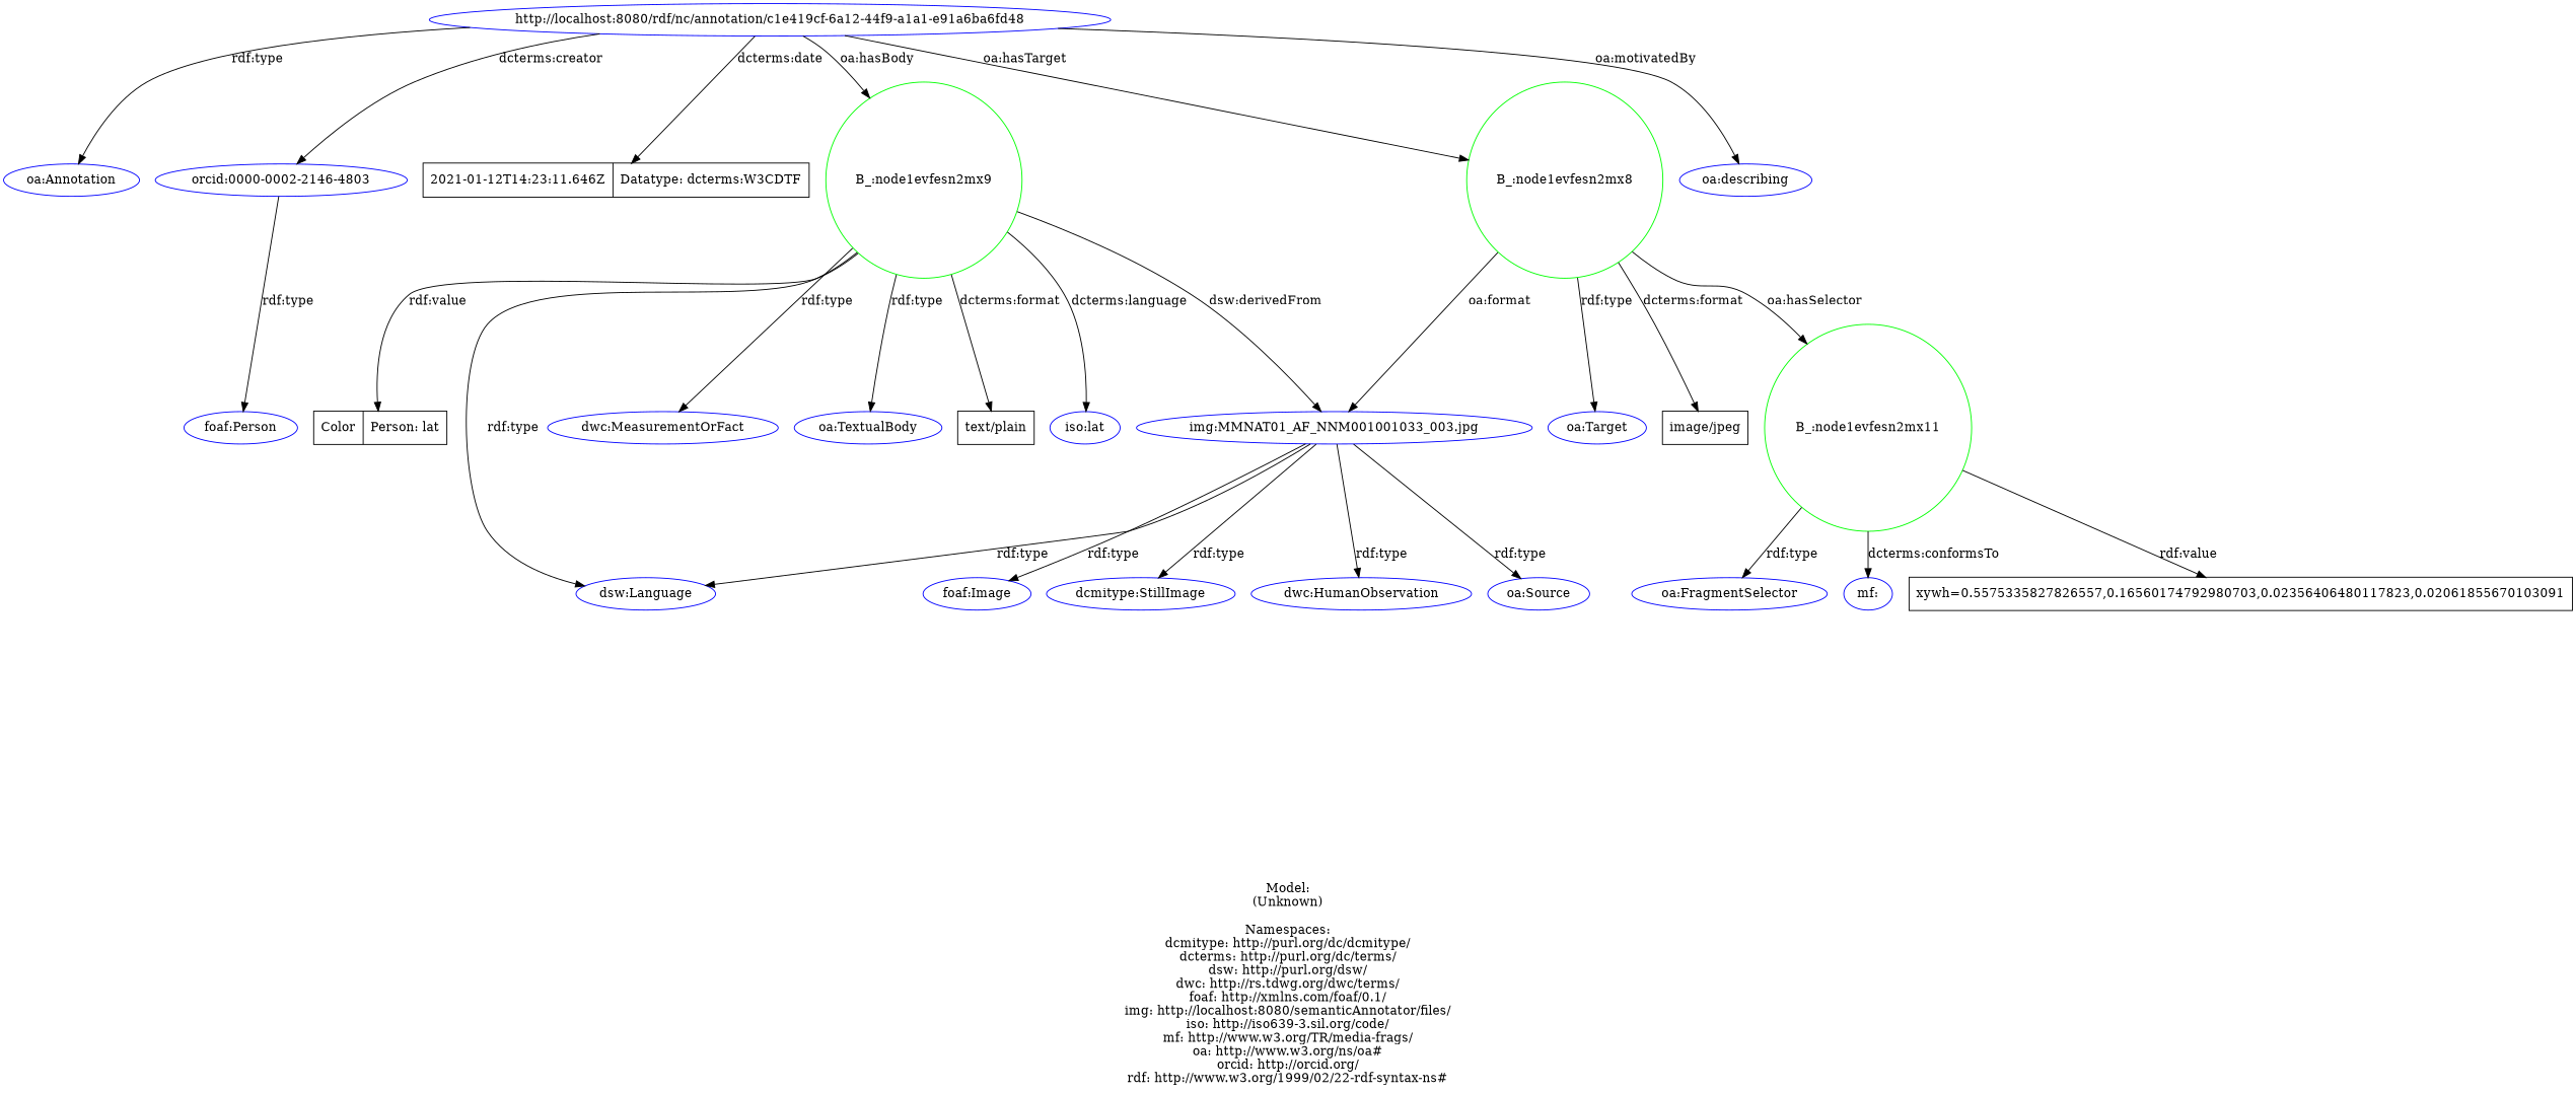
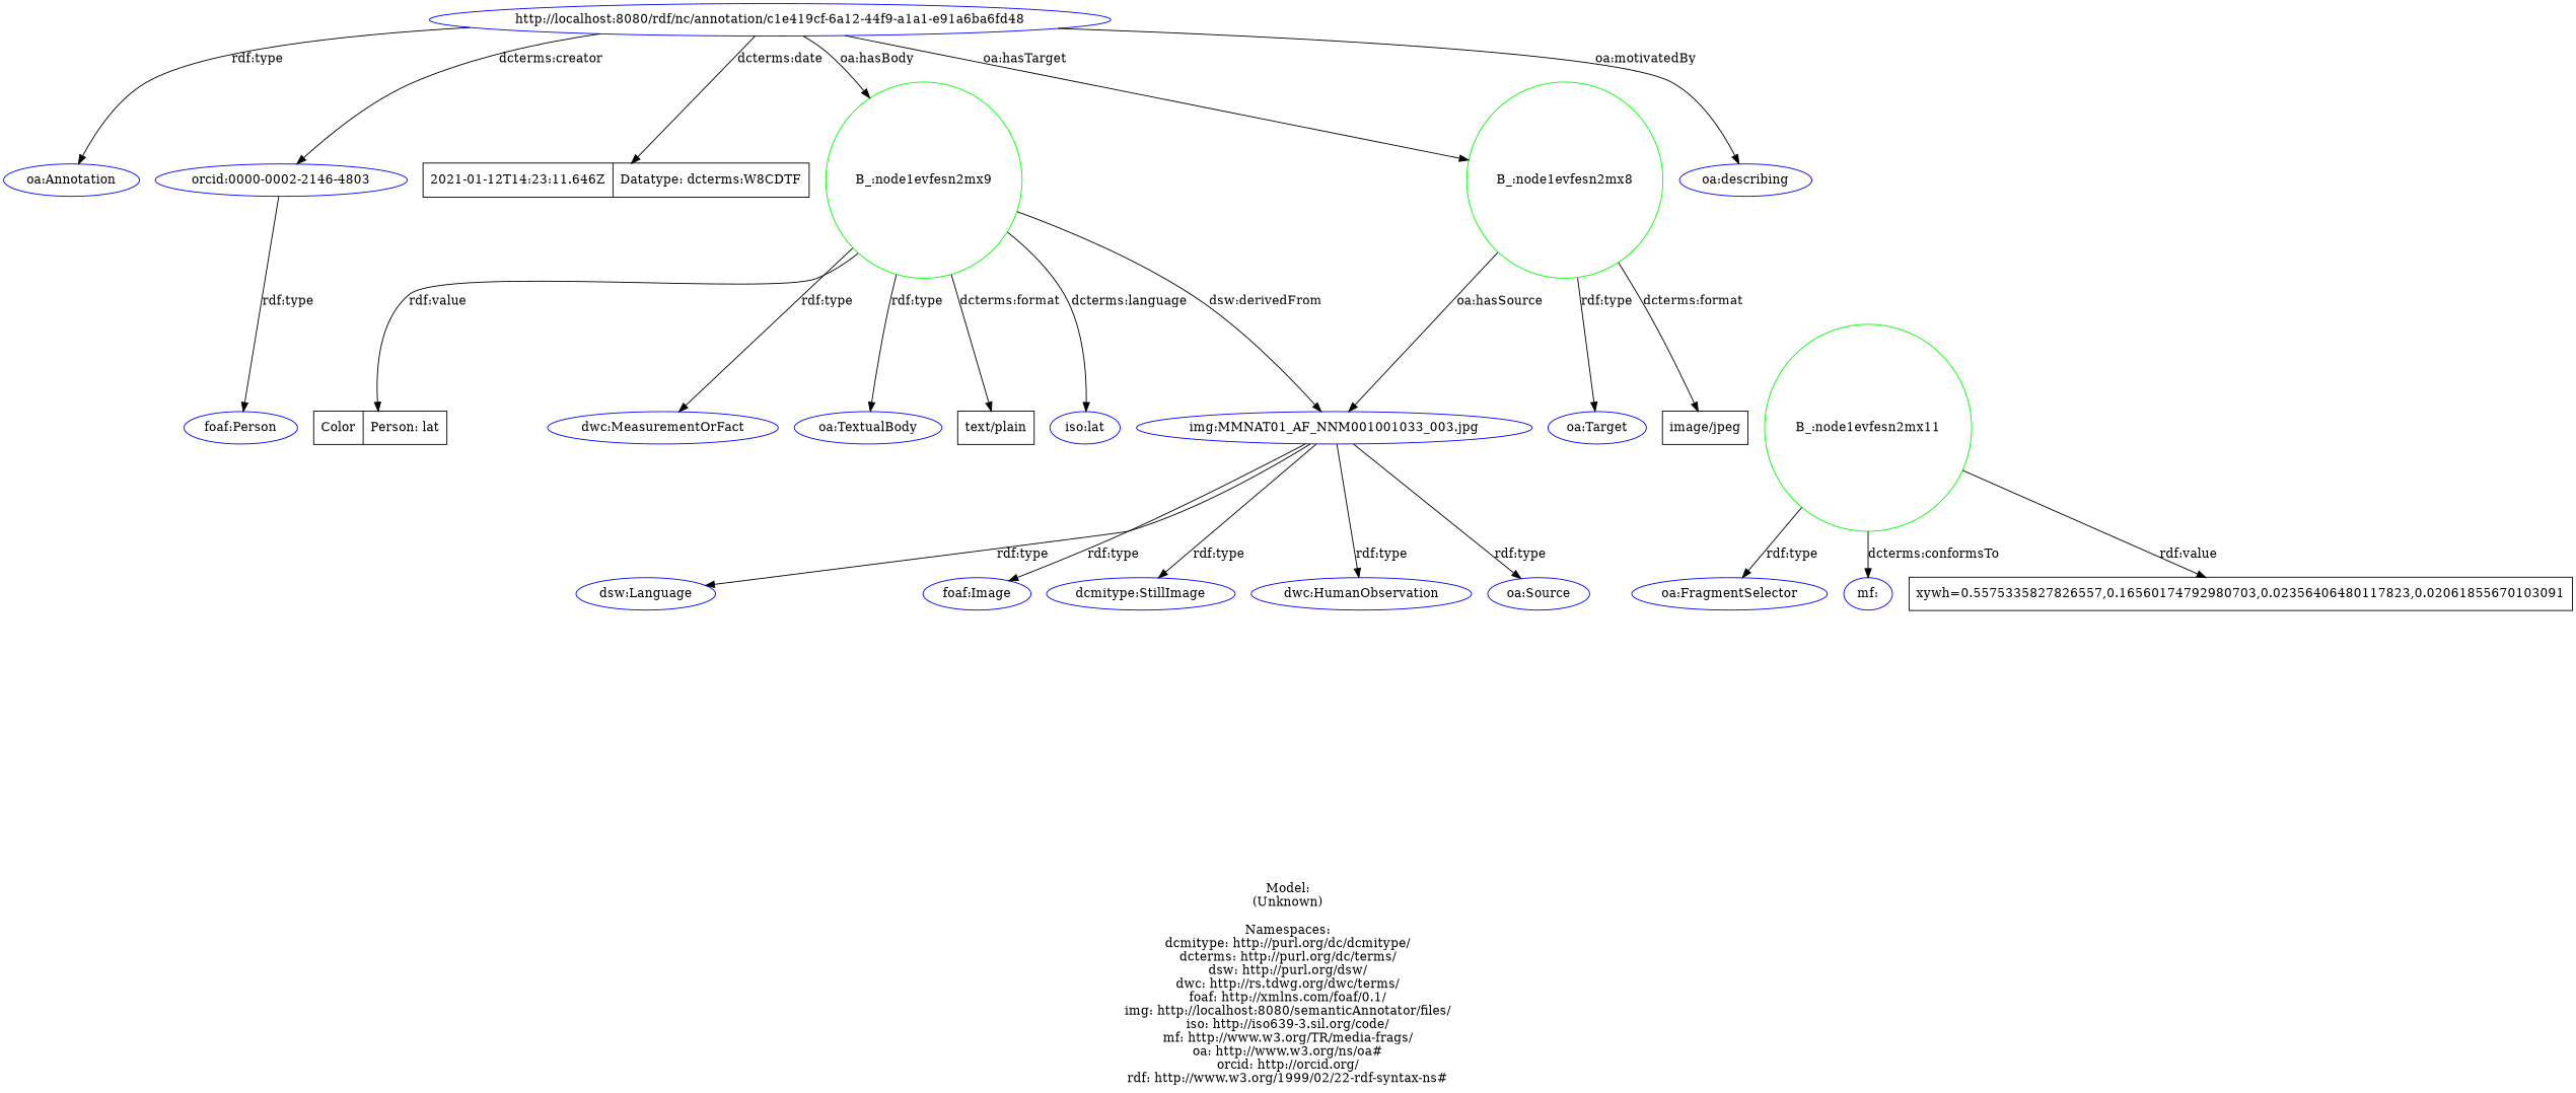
  digraph {
    label="\n\nModel:\n(Unknown)\n\nNamespaces:\ndcmitype: http://purl.org/dc/dcmitype/\ndcterms: http://purl.org/dc/terms/\ndsw: http://purl.org/dsw/\ndwc: http://rs.tdwg.org/dwc/terms/\nfoaf: http://xmlns.com/foaf/0.1/\nimg: http://localhost:8080/semanticAnnotator/files/\niso: http://iso639-3.sil.org/code/\nmf: http://www.w3.org/TR/media-frags/\noa: http://www.w3.org/ns/oa#\norcid: http://orcid.org/\nrdf: http://www.w3.org/1999/02/22-rdf-syntax-ns#\n"
    rankdir=TB
    node [color=blue shape=ellipse]
    n1 [label="http://localhost:8080/rdf/nc/annotation/c1e419cf-6a12-44f9-a1a1-e91a6ba6fd48"]
    n2 [label="oa:Annotation"]
    n3 [label="orcid:0000-0002-2146-4803"]
-   n4 [label="2021-01-12T14:23:11.646Z|Datatype: dcterms:W3CDTF" shape=record color=""]
+   n4 [label="2021-01-12T14:23:11.646Z|Datatype: dcterms:W8CDTF" shape=record color=""]
    "B_:node1evfesn2mx9" [color=green shape=circle]
    "B_:node1evfesn2mx8" [color=green shape=circle]
    n7 [label="oa:describing"]
    n8 [label="foaf:Person"]
    n9 [label="dsw:Language"]
    n10 [label="dwc:MeasurementOrFact"]
    n11 [label="oa:TextualBody"]
    n12 [label="text/plain" shape=record color=""]
    n13 [label="iso:lat"]
    n14 [label="img:MMNAT01_AF_NNM001001033_003.jpg"]
    n15 [label="Color|Person: lat" shape=record color=""]
    n16 [label="oa:Target"]
    n17 [label="image/jpeg" shape=record color=""]
    "B_:node1evfesn2mx11" [color=green shape=circle]
    n19 [label="dcmitype:StillImage"]
    n20 [label="dwc:HumanObservation"]
    n21 [label="oa:Source"]
    n22 [label="foaf:Image"]
    n23 [label="oa:FragmentSelector"]
    n24 [label="mf:"]
    n25 [label="xywh=0.5575335827826557,0.16560174792980703,0.02356406480117823,0.02061855670103091" shape=record color=""]
    n1 -> n2 [label="rdf:type"]
    n1 -> n3 [label="dcterms:creator"]
    n1 -> n4 [label="dcterms:date"]
    n1 -> "B_:node1evfesn2mx9" [label="oa:hasBody"]
    n1 -> "B_:node1evfesn2mx8" [label="oa:hasTarget"]
    n1 -> n7 [label="oa:motivatedBy"]
    n3 -> n8 [label="rdf:type"]
-   "B_:node1evfesn2mx9" -> n9 [label="rdf:type"]
    "B_:node1evfesn2mx9" -> n10 [label="rdf:type"]
    "B_:node1evfesn2mx9" -> n11 [label="rdf:type"]
    "B_:node1evfesn2mx9" -> n12 [label="dcterms:format"]
    "B_:node1evfesn2mx9" -> n13 [label="dcterms:language"]
    "B_:node1evfesn2mx9" -> n14 [label="dsw:derivedFrom"]
    "B_:node1evfesn2mx9" -> n15 [label="rdf:value"]
-   "B_:node1evfesn2mx8" -> n14 [label="oa:format"]
+   "B_:node1evfesn2mx8" -> n14 [label="oa:hasSource"]
    "B_:node1evfesn2mx8" -> n16 [label="rdf:type"]
    "B_:node1evfesn2mx8" -> n17 [label="dcterms:format"]
-   "B_:node1evfesn2mx8" -> "B_:node1evfesn2mx11" [label="oa:hasSelector"]
    n14 -> n9 [label="rdf:type"]
    n14 -> n19 [label="rdf:type"]
    n14 -> n20 [label="rdf:type"]
    n14 -> n21 [label="rdf:type"]
    n14 -> n22 [label="rdf:type"]
    "B_:node1evfesn2mx11" -> n23 [label="rdf:type"]
    "B_:node1evfesn2mx11" -> n24 [label="dcterms:conformsTo"]
    "B_:node1evfesn2mx11" -> n25 [label="rdf:value"]
  }
